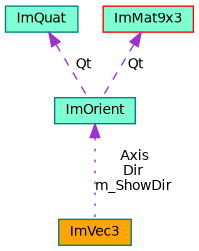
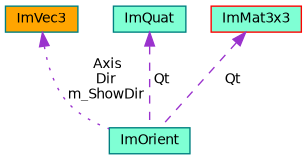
  digraph {
    node [color=teal fillcolor=aquamarine fontname=Helvetica fontsize=10 shape=record style=filled]
    edge [color=darkorchid3 dir=back fontname=Helvetica fontsize=10 labelfontname=Helvetica labelfontsize=10 style=dashed]
    n1 [fontcolor=black height=0.2 label=ImOrient width=0.4]
    n2 [fillcolor=orange height=0.2 label=ImVec3 width=0.4]
    n3 [height=0.2 label=ImQuat width=0.4]
-   n4 [color=red height=0.2 label=ImMat9x3 width=0.4]
-   n1 -> n2 [label=" Axis\nDir\nm_ShowDir" style=dotted]
+   n4 [color=red height=0.2 label=ImMat3x3 width=0.4]
+   n2 -> n1 [label=" Axis\nDir\nm_ShowDir" style=dotted]
    n3 -> n1 [label=" Qt"]
    n4 -> n1 [label=" Qt"]
  }
